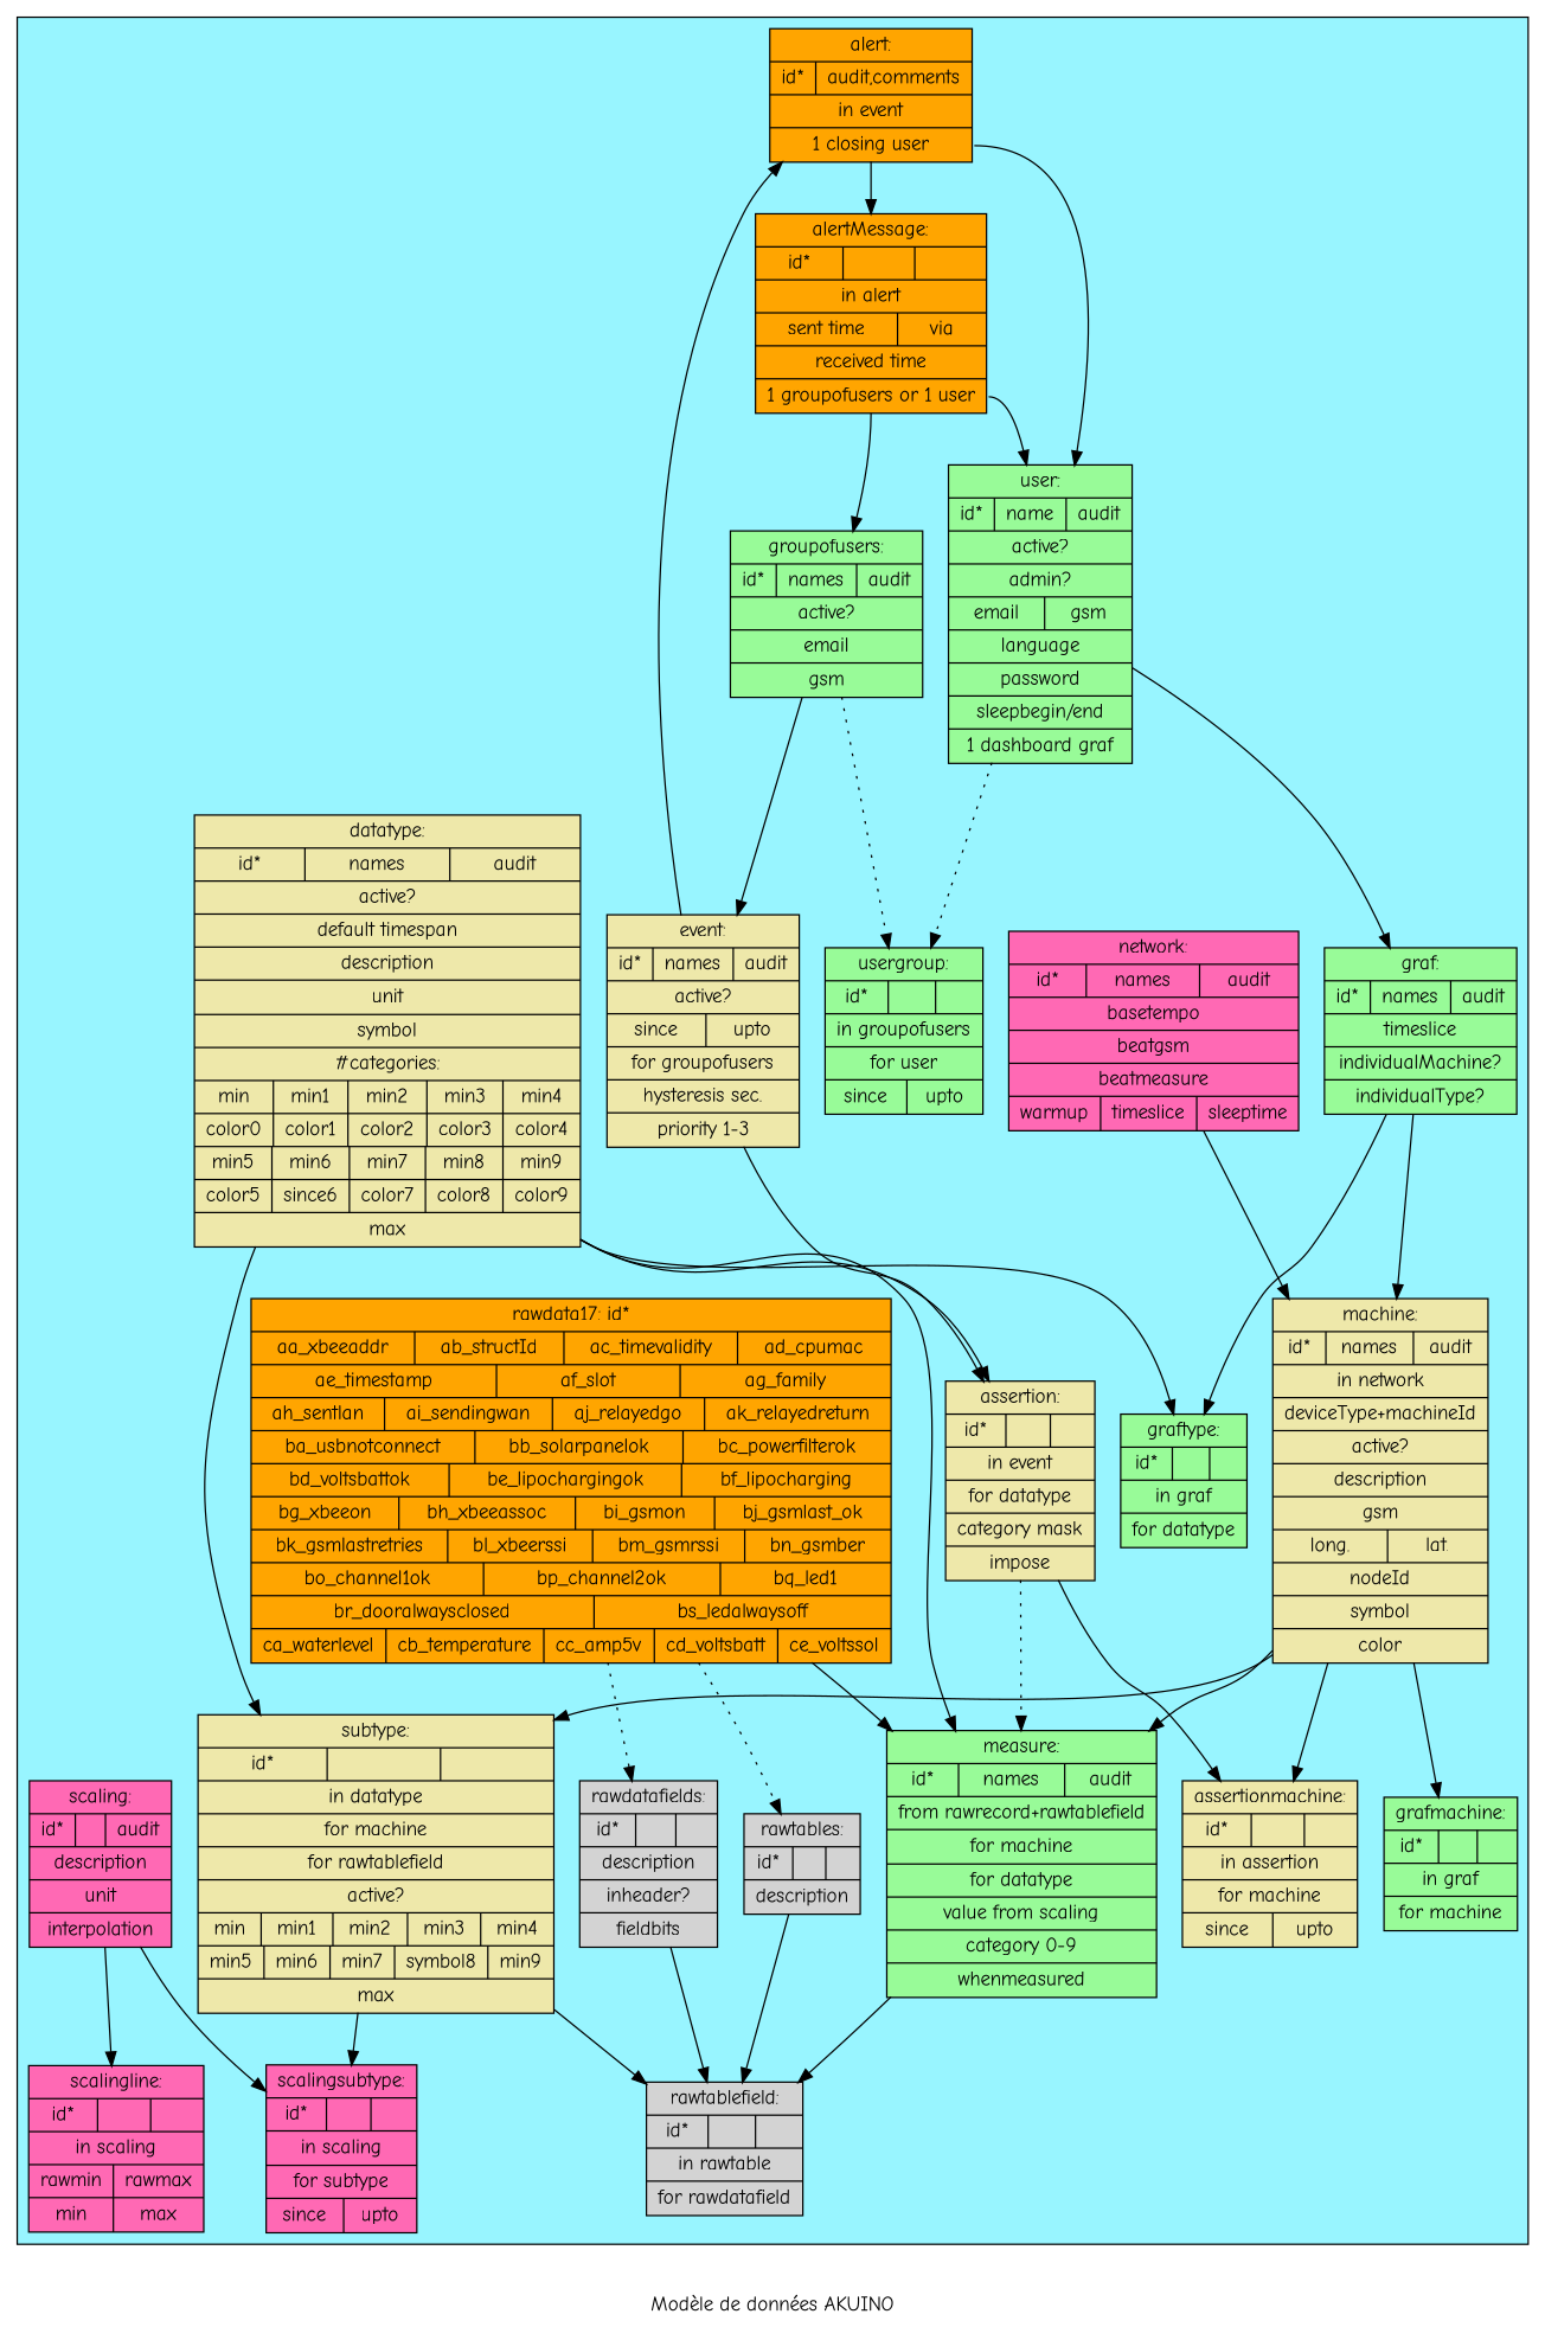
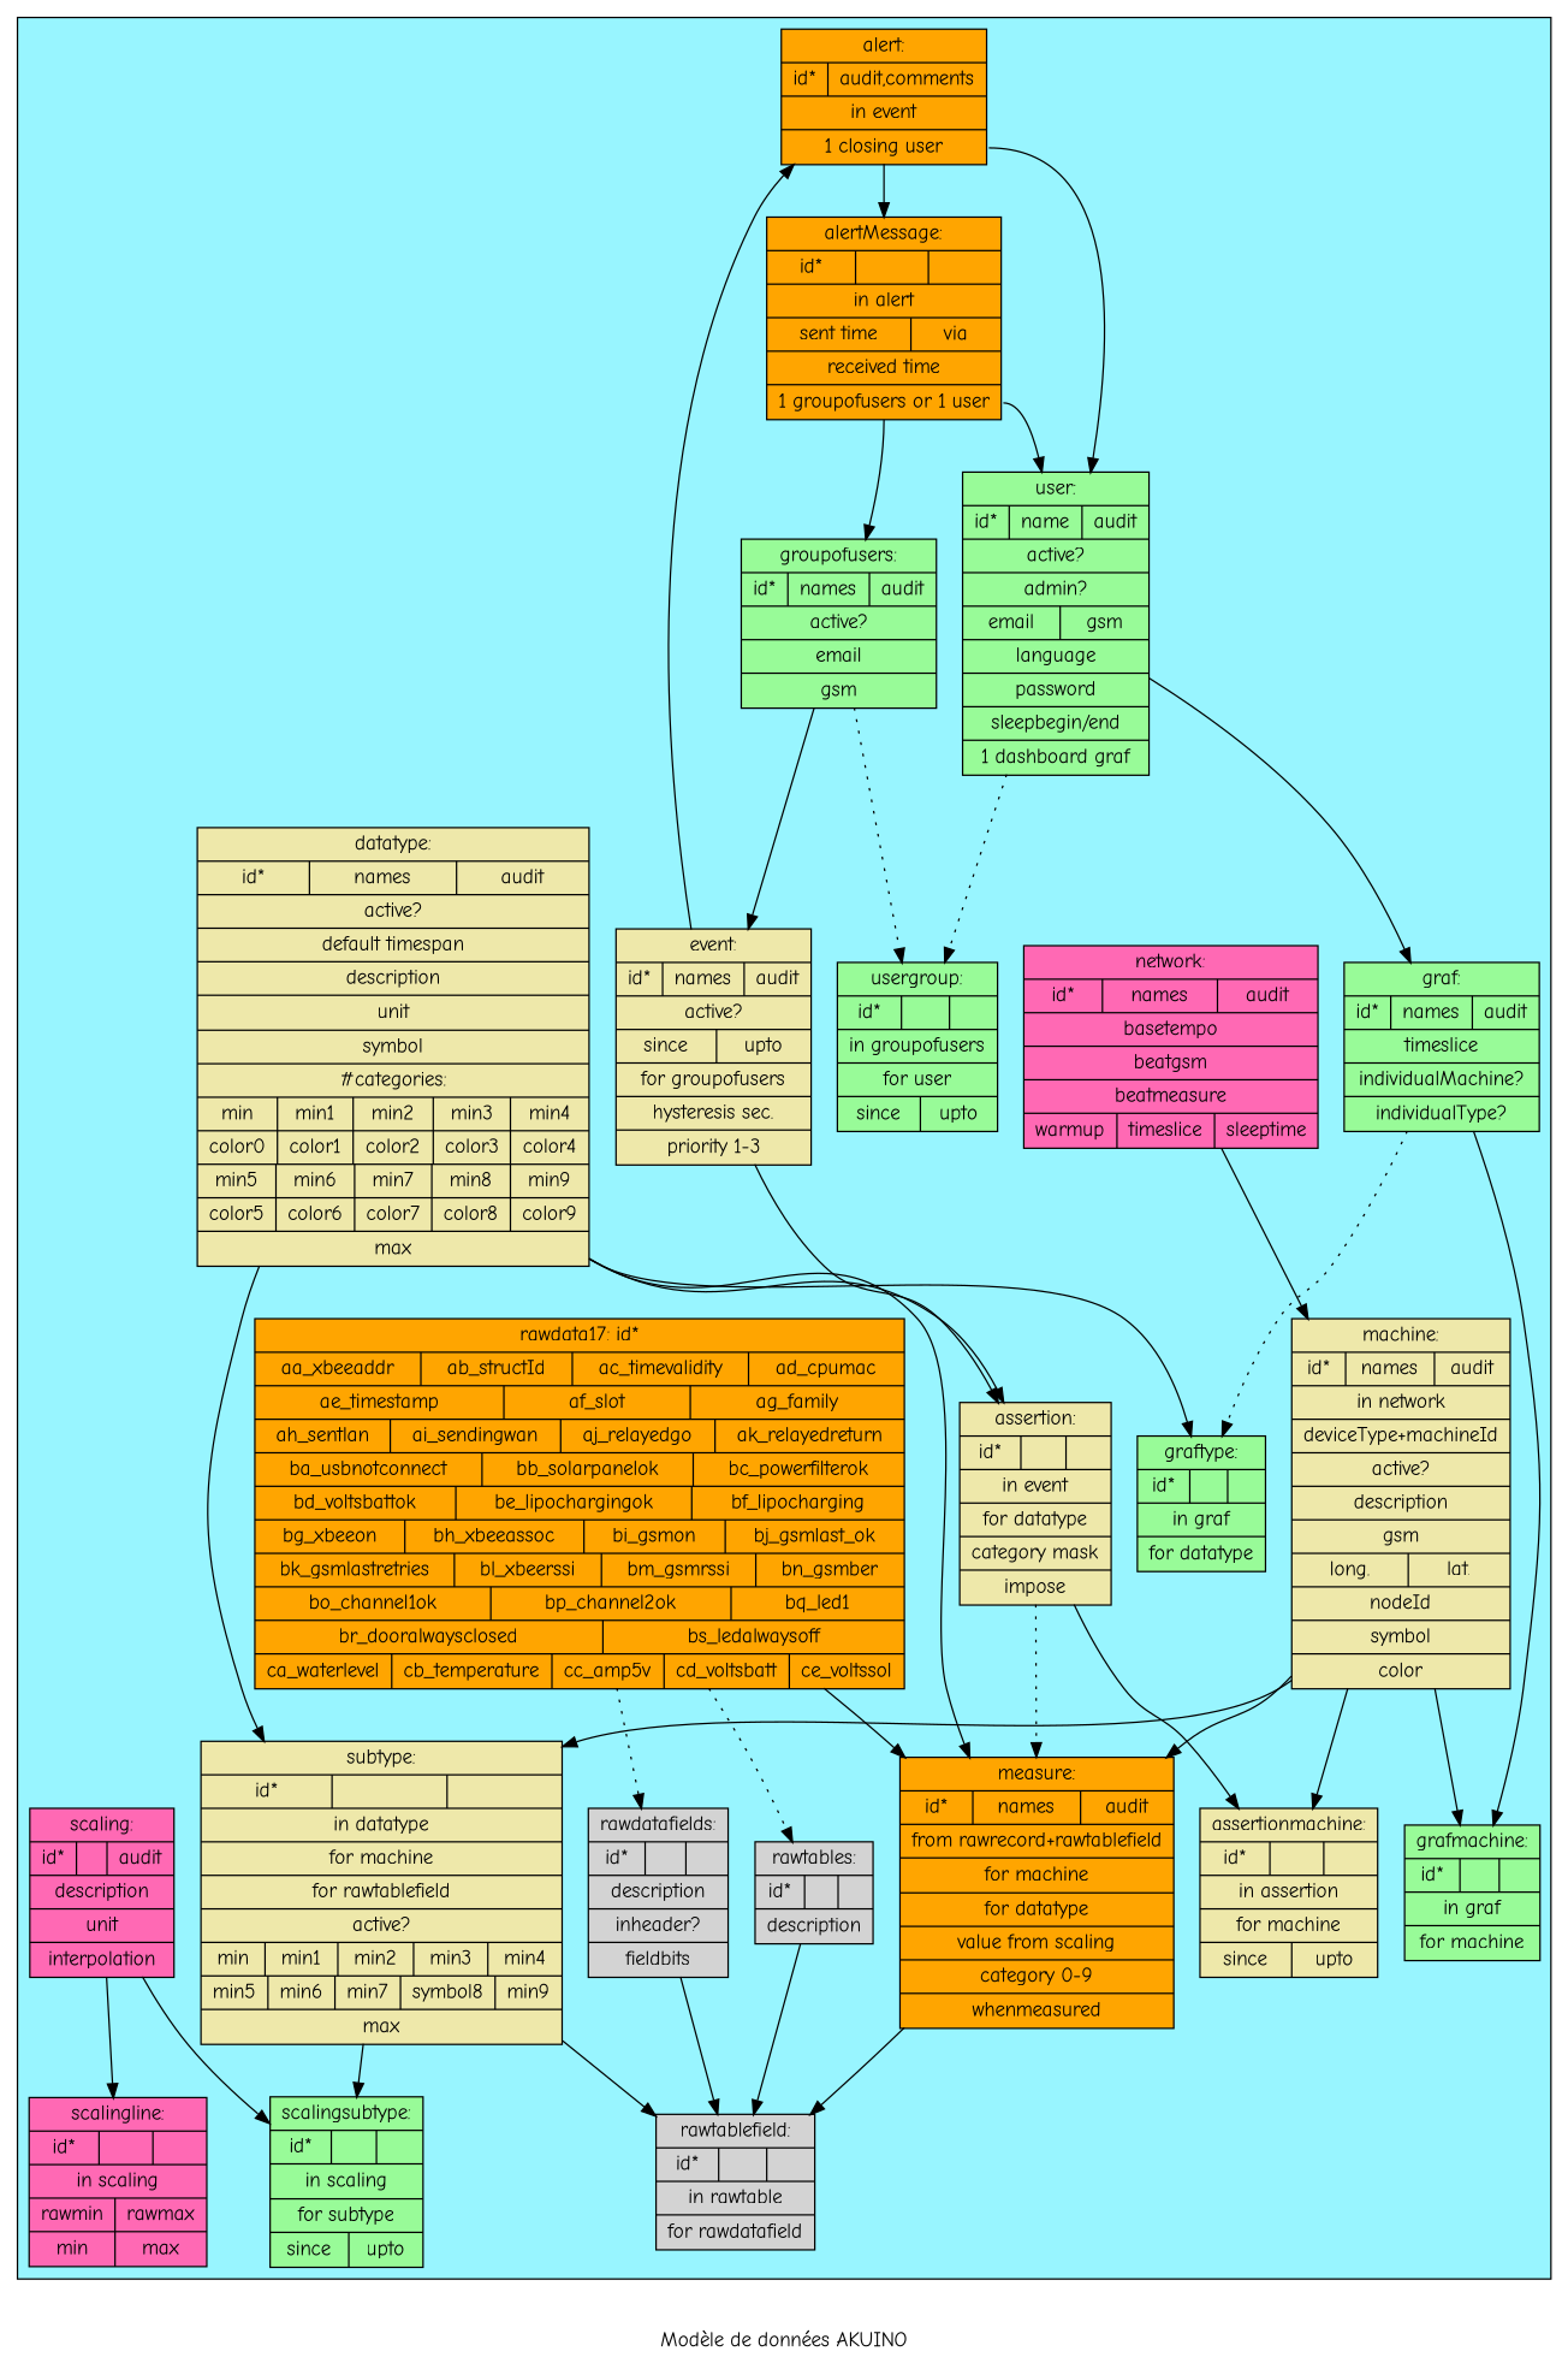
  digraph {
    fontname="Comic Neue"
    label="Modèle de données AKUINO"
    node [fillcolor=palegreen fontname="Comic Neue" shape=record style=filled]
    edge [fontname="Comic Neue"]
    n1 [fillcolor=orange label="{alert:|{id*|audit,comments}|in event|<user>1 closing user}"]
    n2 [fillcolor=orange label="{alertMessage:|{id*||}|in alert|{sent time|via}|received time|<user>1 groupofusers or 1 user}"]
    n3 [label="{user:|{id*|name|audit}|active?|admin?|{email|gsm}|language|password|{sleepbegin/end}|1 dashboard graf}"]
    n4 [label="{groupofusers:|{id*|names|audit}|active?|email|gsm}"]
-   n5 [fillcolor=palegoldenrod label="{datatype:|{id*|names|audit}|active?|default timespan|description|unit|symbol|#categories:|{{min|color0}|{min1|color1}|{min2|color2}|{min3|color3}|{min4|color4}}|{{min5|color5}|{min6|since6}|{min7|color7}|{min8|color8}|{min9|color9}}|max}"]
-   n6 [label="{measure:|{id*|names|audit}|from rawrecord+rawtablefield|for machine|for datatype|value from scaling|category 0-9|whenmeasured}"]
+   n5 [fillcolor=palegoldenrod label="{datatype:|{id*|names|audit}|active?|default timespan|description|unit|symbol|#categories:|{{min|color0}|{min1|color1}|{min2|color2}|{min3|color3}|{min4|color4}}|{{min5|color5}|{min6|color6}|{min7|color7}|{min8|color8}|{min9|color9}}|max}"]
+   n6 [fillcolor=orange label="{measure:|{id*|names|audit}|from rawrecord+rawtablefield|for machine|for datatype|value from scaling|category 0-9|whenmeasured}"]
    n7 [fillcolor=palegoldenrod label="{subtype:|{id*||}|in datatype|for machine|for rawtablefield|active?|{min|min1|min2|min3|min4}|{min5|min6|min7|symbol8|min9}|max}"]
    n8 [fillcolor=palegoldenrod label="{assertion:|{id*||}|in event|for datatype|category mask|impose}"]
    n9 [label="{graftype:|{id*||}|in graf|for datatype}"]
    n10 [fillcolor=palegoldenrod label="{event:|{id*|names|audit}|active?|{since|upto}|for groupofusers|hysteresis sec.|priority 1-3}"]
    n11 [label="{graf:|{id*|names|audit}|timeslice|individualMachine?|individualType?}"]
    n12 [label="{grafmachine:|{id*||}|in graf|for machine}"]
    n13 [label="{usergroup:|{id*||}|in groupofusers|for user|{since|upto}}"]
    n14 [fillcolor=palegoldenrod label="{machine:|{id*|names|audit}|in network|deviceType+machineId|active?|description|gsm|{long.|lat.}|nodeId|symbol|color}"]
    n15 [fillcolor=palegoldenrod label="{assertionmachine:|{id*||}|in assertion|for machine|{since|upto}}"]
    n16 [fillcolor=lightgrey label="{rawtablefield:|{id*| | }|in rawtable|for rawdatafield}"]
    n17 [fillcolor=hotpink label="{network:|{id*|names|audit}|basetempo|beatgsm|beatmeasure|{warmup|timeslice|sleeptime}}"]
    n18 [fillcolor=lightgrey label="{rawtables:|{id*| | }|description}"]
    n19 [fillcolor=lightgrey label="{rawdatafields:|{id*| | }|description|inheader?|fieldbits}"]
    n20 [fillcolor=orange label="{rawdata17:  id* |{aa_xbeeaddr|ab_structId|ac_timevalidity|ad_cpumac}|{ae_timestamp|af_slot|ag_family}|{ah_sentlan|ai_sendingwan|aj_relayedgo|ak_relayedreturn}|{ba_usbnotconnect|bb_solarpanelok|bc_powerfilterok}|{bd_voltsbattok|be_lipochargingok|bf_lipocharging}|{bg_xbeeon|bh_xbeeassoc|bi_gsmon|bj_gsmlast_ok}|{bk_gsmlastretries|bl_xbeerssi|bm_gsmrssi|bn_gsmber}|{bo_channel1ok|bp_channel2ok|bq_led1}|{br_dooralwaysclosed|bs_ledalwaysoff}|{ca_waterlevel|cb_temperature|cc_amp5v|cd_voltsbatt|ce_voltssol}}"]
    n21 [fillcolor=hotpink label="{scaling:|{id*||audit}|description|unit|interpolation}"]
    n22 [fillcolor=hotpink label="{scalingline:|{id*||}|in scaling|{rawmin|rawmax}|{min|max}}"]
-   n23 [fillcolor=hotpink label="{scalingsubtype:|{id*||}|in scaling|for subtype|{since|upto}}"]
+   n23 [label="{scalingsubtype:|{id*||}|in scaling|for subtype|{since|upto}}"]
    subgraph cluster_1 {
      bgcolor=cadetblue1
      label=""
      n1
      n2
      n3
      n4
      n5
      n6
      n7
      n8
      n9
      n10
      n11
      n12
      n13
      n14
      n15
      n16
      n17
      n18
      n19
      n20
      n21
      n22
      n23
    }
    n1 -> n2
    n1 -> n3 [tailport=user]
    n2 -> n3 [tailport=user]
    n2 -> n4 [tailport=user]
    n3 -> n11
    n3 -> n13 [style=dotted]
    n4 -> n10
    n4 -> n13 [style=dotted]
    n5 -> n6
    n5 -> n7
    n5 -> n8
    n5 -> n9
    n6 -> n16
    n7 -> n16
    n7 -> n23
    n8 -> n6 [style=dotted]
    n8 -> n15
    n10 -> n1
    n10 -> n8
-   n11 -> n9
-   n11 -> n14
+   n11 -> n9 [style=dotted]
+   n11 -> n12
    n14 -> n6
    n14 -> n7
    n14 -> n12
    n14 -> n15
    n17 -> n14
    n18 -> n16
    n19 -> n16
    n20 -> n6
    n20 -> n18 [style=dotted]
    n20 -> n19 [style=dotted]
    n21 -> n22
    n21 -> n23
  }
